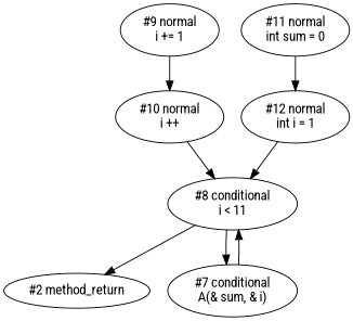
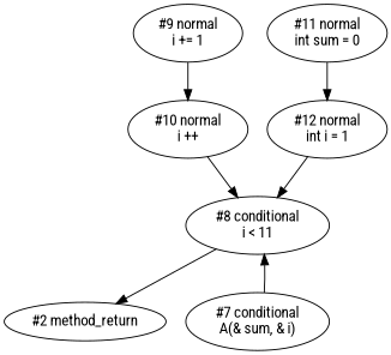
  strict digraph {
    fontname="Roboto Condensed"
    node [fontname="Roboto Condensed"]
    edge [fontname="Roboto Condensed"]
    n1 [label="#8 conditional\ni &lt; 11"]
    n2 [label="#2 method_return\n"]
    n3 [label="#7 conditional\nA(&amp; sum, &amp; i)"]
    n4 [label="#9 normal\ni += 1"]
    n5 [label="#10 normal\ni ++"]
    n6 [label="#11 normal\nint sum = 0"]
    n7 [label="#12 normal\nint i = 1"]
    n1 -> n2
-   n1 -> n3
    n3 -> n1
    n4 -> n5
    n5 -> n1
    n6 -> n7
    n7 -> n1
  }
